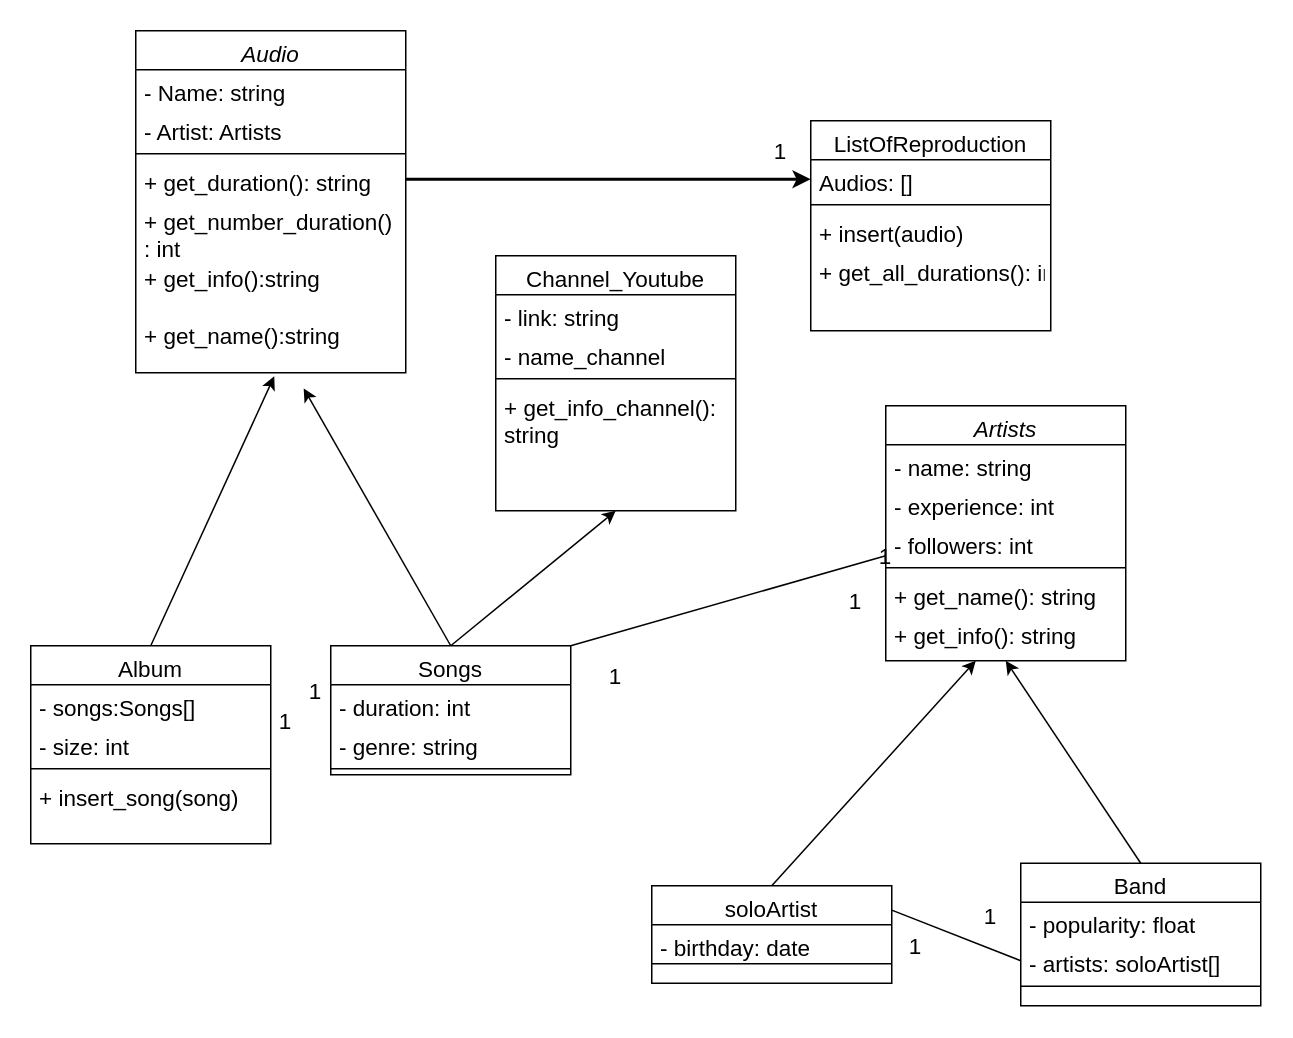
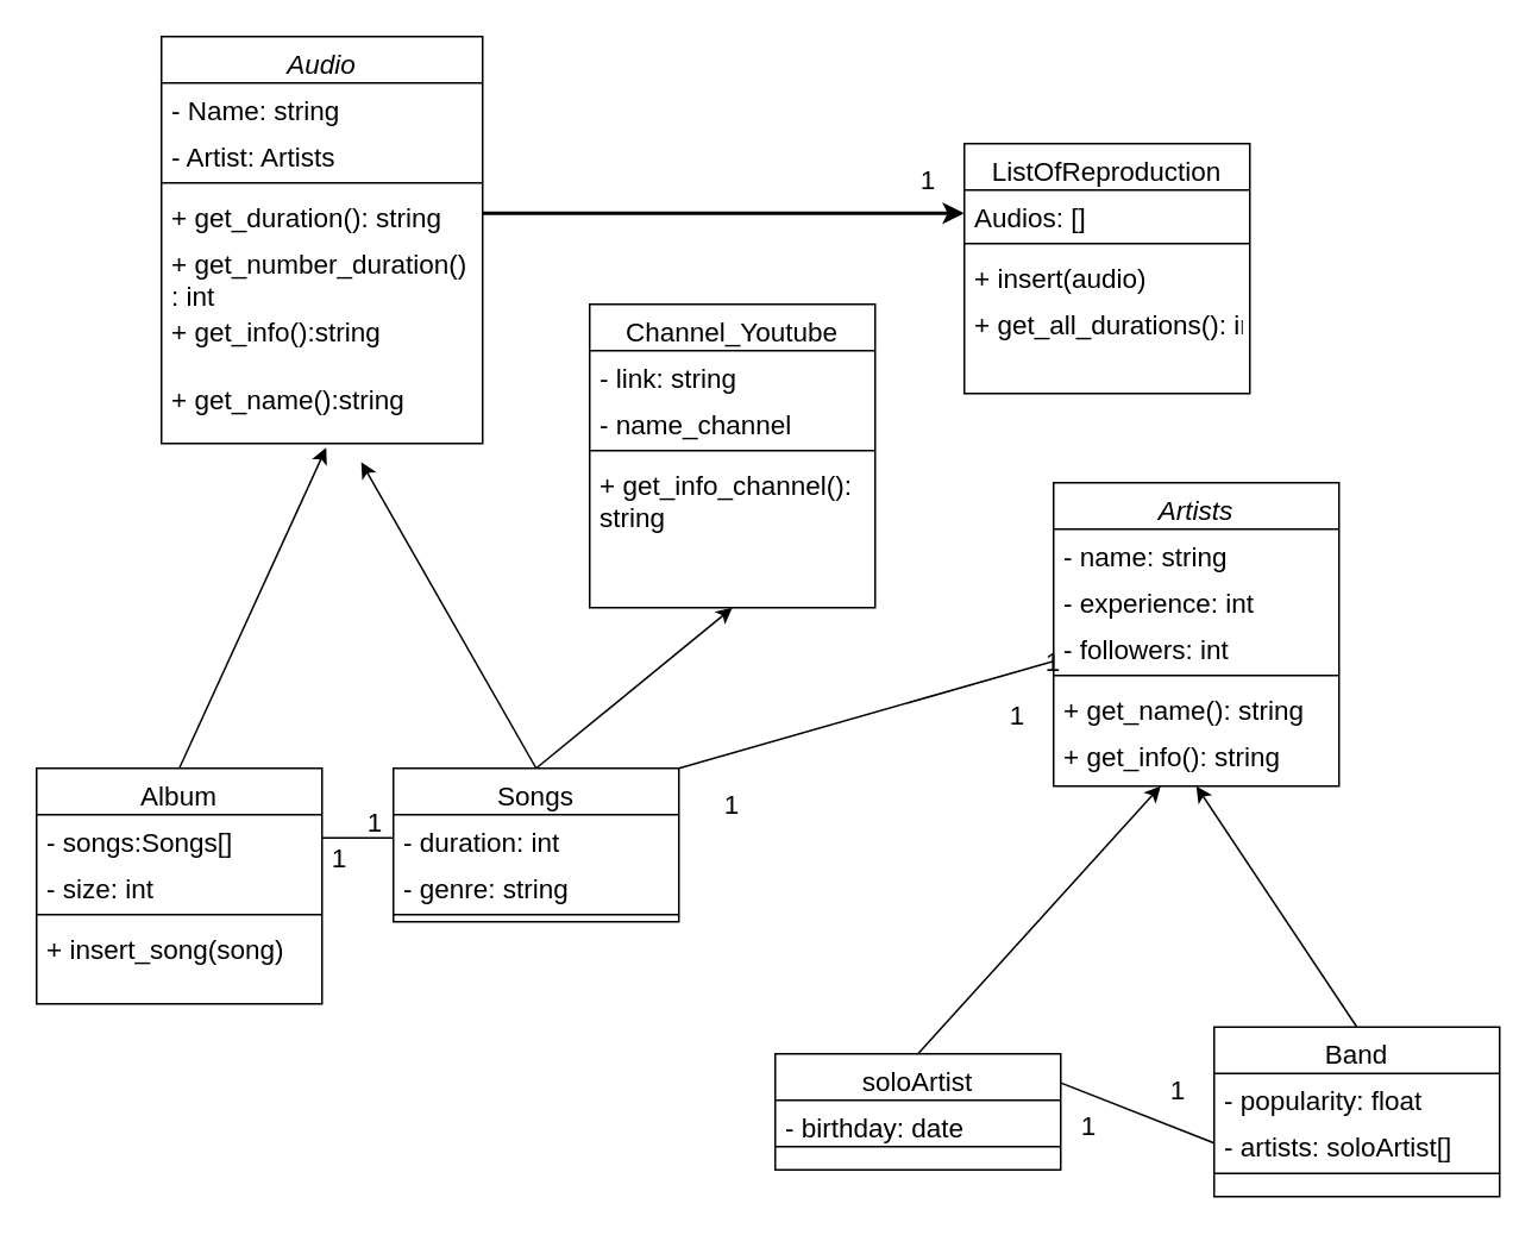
  <mxCell id="0" />
  <mxCell id="1" parent="0" />
  <mxCell id="2" value="Audio" style="swimlane;fontStyle=2;align=center;verticalAlign=top;childLayout=stackLayout;horizontal=1;startSize=26;horizontalStack=0;resizeParent=1;resizeLast=0;collapsible=1;marginBottom=0;rounded=0;shadow=0;strokeWidth=1;fontSize=15;" parent="1" vertex="1"><mxGeometry x="90" y="20" width="180" height="228" as="geometry"><mxRectangle x="230" y="140" width="160" height="26" as="alternateBounds" /></mxGeometry></mxCell>
  <mxCell id="3" value="- Name: string" style="text;align=left;verticalAlign=top;spacingLeft=4;spacingRight=4;overflow=hidden;rotatable=0;points=[[0,0.5],[1,0.5]];portConstraint=eastwest;fontSize=15;" parent="2" vertex="1"><mxGeometry y="26" width="180" height="26" as="geometry" /></mxCell>
  <mxCell id="4" value="- Artist: Artists" style="text;align=left;verticalAlign=top;spacingLeft=4;spacingRight=4;overflow=hidden;rotatable=0;points=[[0,0.5],[1,0.5]];portConstraint=eastwest;rounded=0;shadow=0;html=0;fontSize=15;" parent="2" vertex="1"><mxGeometry y="52" width="180" height="26" as="geometry" /></mxCell>
  <mxCell id="5" value="" style="line;html=1;strokeWidth=1;align=left;verticalAlign=middle;spacingTop=-1;spacingLeft=3;spacingRight=3;rotatable=0;labelPosition=right;points=[];portConstraint=eastwest;fontSize=15;" parent="2" vertex="1"><mxGeometry y="78" width="180" height="8" as="geometry" /></mxCell>
  <mxCell id="6" value="+ get_duration(): string" style="text;align=left;verticalAlign=top;spacingLeft=4;spacingRight=4;overflow=hidden;rotatable=0;points=[[0,0.5],[1,0.5]];portConstraint=eastwest;fontSize=15;" parent="2" vertex="1"><mxGeometry y="86" width="180" height="26" as="geometry" /></mxCell>
  <mxCell id="7" value="+ get_number_duration()&#10;: int" style="text;align=left;verticalAlign=top;spacingLeft=4;spacingRight=4;overflow=hidden;rotatable=0;points=[[0,0.5],[1,0.5]];portConstraint=eastwest;fontSize=15;" vertex="1" parent="2"><mxGeometry y="112" width="180" height="38" as="geometry" /></mxCell>
  <mxCell id="8" value="+ get_info():string" style="text;align=left;verticalAlign=top;spacingLeft=4;spacingRight=4;overflow=hidden;rotatable=0;points=[[0,0.5],[1,0.5]];portConstraint=eastwest;fontSize=15;" vertex="1" parent="2"><mxGeometry y="150" width="180" height="38" as="geometry" /></mxCell>
  <mxCell id="9" value="+ get_name():string" style="text;align=left;verticalAlign=top;spacingLeft=4;spacingRight=4;overflow=hidden;rotatable=0;points=[[0,0.5],[1,0.5]];portConstraint=eastwest;fontSize=15;" vertex="1" parent="2"><mxGeometry y="188" width="180" height="38" as="geometry" /></mxCell>
  <mxCell id="10" value="Album" style="swimlane;fontStyle=0;align=center;verticalAlign=top;childLayout=stackLayout;horizontal=1;startSize=26;horizontalStack=0;resizeParent=1;resizeLast=0;collapsible=1;marginBottom=0;rounded=0;shadow=0;strokeWidth=1;fontSize=15;" parent="1" vertex="1"><mxGeometry y="430" width="160" height="132" as="geometry" x="20"><mxRectangle x="130" y="380" width="160" height="26" as="alternateBounds" /></mxGeometry></mxCell>
  <mxCell id="11" value="- songs:Songs[]" style="text;align=left;verticalAlign=top;spacingLeft=4;spacingRight=4;overflow=hidden;rotatable=0;points=[[0,0.5],[1,0.5]];portConstraint=eastwest;fontSize=15;" parent="10" vertex="1"><mxGeometry y="26" width="160" height="26" as="geometry" /></mxCell>
  <mxCell id="12" value="- size: int" style="text;align=left;verticalAlign=top;spacingLeft=4;spacingRight=4;overflow=hidden;rotatable=0;points=[[0,0.5],[1,0.5]];portConstraint=eastwest;rounded=0;shadow=0;html=0;fontSize=15;" parent="10" vertex="1"><mxGeometry y="52" width="160" height="26" as="geometry" /></mxCell>
  <mxCell id="13" value="" style="line;html=1;strokeWidth=1;align=left;verticalAlign=middle;spacingTop=-1;spacingLeft=3;spacingRight=3;rotatable=0;labelPosition=right;points=[];portConstraint=eastwest;fontSize=15;" parent="10" vertex="1"><mxGeometry y="78" width="160" height="8" as="geometry" /></mxCell>
  <mxCell id="14" value="+ insert_song(song)" style="text;align=left;verticalAlign=top;spacingLeft=4;spacingRight=4;overflow=hidden;rotatable=0;points=[[0,0.5],[1,0.5]];portConstraint=eastwest;fontStyle=0;fontSize=15;" parent="10" vertex="1"><mxGeometry y="86" width="160" height="26" as="geometry" /></mxCell>
  <mxCell id="15" value="Songs" style="swimlane;fontStyle=0;align=center;verticalAlign=top;childLayout=stackLayout;horizontal=1;startSize=26;horizontalStack=0;resizeParent=1;resizeLast=0;collapsible=1;marginBottom=0;rounded=0;shadow=0;strokeWidth=1;fontSize=15;" parent="1" vertex="1"><mxGeometry x="220" y="430" width="160" height="86" as="geometry"><mxRectangle x="340" y="380" width="170" height="26" as="alternateBounds" /></mxGeometry></mxCell>
  <mxCell id="16" value="- duration: int" style="text;align=left;verticalAlign=top;spacingLeft=4;spacingRight=4;overflow=hidden;rotatable=0;points=[[0,0.5],[1,0.5]];portConstraint=eastwest;fontSize=15;" parent="15" vertex="1"><mxGeometry y="26" width="160" height="26" as="geometry" /></mxCell>
  <mxCell id="17" value="- genre: string" style="text;align=left;verticalAlign=top;spacingLeft=4;spacingRight=4;overflow=hidden;rotatable=0;points=[[0,0.5],[1,0.5]];portConstraint=eastwest;fontSize=15;" vertex="1" parent="15"><mxGeometry y="52" width="160" height="26" as="geometry" /></mxCell>
  <mxCell id="18" value="" style="line;html=1;strokeWidth=1;align=left;verticalAlign=middle;spacingTop=-1;spacingLeft=3;spacingRight=3;rotatable=0;labelPosition=right;points=[];portConstraint=eastwest;fontSize=15;" parent="15" vertex="1"><mxGeometry y="78" width="160" height="8" as="geometry" /></mxCell>
  <mxCell id="19" value="ListOfReproduction" style="swimlane;fontStyle=0;align=center;verticalAlign=top;childLayout=stackLayout;horizontal=1;startSize=26;horizontalStack=0;resizeParent=1;resizeLast=0;collapsible=1;marginBottom=0;rounded=0;shadow=0;strokeWidth=1;fontSize=15;" parent="1" vertex="1"><mxGeometry x="540" y="80" width="160" height="140" as="geometry"><mxRectangle x="550" y="140" width="160" height="26" as="alternateBounds" /></mxGeometry></mxCell>
  <mxCell id="20" value="Audios: []" style="text;align=left;verticalAlign=top;spacingLeft=4;spacingRight=4;overflow=hidden;rotatable=0;points=[[0,0.5],[1,0.5]];portConstraint=eastwest;fontSize=15;" parent="19" vertex="1"><mxGeometry y="26" width="160" height="26" as="geometry" /></mxCell>
  <mxCell id="21" value="" style="line;html=1;strokeWidth=1;align=left;verticalAlign=middle;spacingTop=-1;spacingLeft=3;spacingRight=3;rotatable=0;labelPosition=right;points=[];portConstraint=eastwest;fontSize=15;" parent="19" vertex="1"><mxGeometry y="52" width="160" height="8" as="geometry" /></mxCell>
  <mxCell id="22" value="+ insert(audio)" style="text;align=left;verticalAlign=top;spacingLeft=4;spacingRight=4;overflow=hidden;rotatable=0;points=[[0,0.5],[1,0.5]];portConstraint=eastwest;fontSize=15;" parent="19" vertex="1"><mxGeometry y="60" width="160" height="26" as="geometry" /></mxCell>
  <mxCell id="23" value="+ get_all_durations(): int" style="text;align=left;verticalAlign=top;spacingLeft=4;spacingRight=4;overflow=hidden;rotatable=0;points=[[0,0.5],[1,0.5]];portConstraint=eastwest;fontSize=15;" parent="19" vertex="1"><mxGeometry y="86" width="160" height="26" as="geometry" /></mxCell>
  <mxCell id="24" value="Artists" style="swimlane;fontStyle=2;align=center;verticalAlign=top;childLayout=stackLayout;horizontal=1;startSize=26;horizontalStack=0;resizeParent=1;resizeLast=0;collapsible=1;marginBottom=0;rounded=0;shadow=0;strokeWidth=1;fontSize=15;" parent="1" vertex="1"><mxGeometry x="590" y="270" width="160" height="170" as="geometry"><mxRectangle x="230" y="140" width="160" height="26" as="alternateBounds" /></mxGeometry></mxCell>
  <mxCell id="25" value="- name: string" style="text;align=left;verticalAlign=top;spacingLeft=4;spacingRight=4;overflow=hidden;rotatable=0;points=[[0,0.5],[1,0.5]];portConstraint=eastwest;fontSize=15;" parent="24" vertex="1"><mxGeometry y="26" width="160" height="26" as="geometry" /></mxCell>
  <mxCell id="26" value="- experience: int" style="text;align=left;verticalAlign=top;spacingLeft=4;spacingRight=4;overflow=hidden;rotatable=0;points=[[0,0.5],[1,0.5]];portConstraint=eastwest;rounded=0;shadow=0;html=0;fontSize=15;" parent="24" vertex="1"><mxGeometry y="52" width="160" height="26" as="geometry" /></mxCell>
  <mxCell id="27" value="- followers: int" style="text;align=left;verticalAlign=top;spacingLeft=4;spacingRight=4;overflow=hidden;rotatable=0;points=[[0,0.5],[1,0.5]];portConstraint=eastwest;rounded=0;shadow=0;html=0;fontSize=15;" parent="24" vertex="1"><mxGeometry y="78" width="160" height="26" as="geometry" /></mxCell>
  <mxCell id="28" value="" style="line;html=1;strokeWidth=1;align=left;verticalAlign=middle;spacingTop=-1;spacingLeft=3;spacingRight=3;rotatable=0;labelPosition=right;points=[];portConstraint=eastwest;fontSize=15;" parent="24" vertex="1"><mxGeometry y="104" width="160" height="8" as="geometry" /></mxCell>
  <mxCell id="29" value="+ get_name(): string" style="text;align=left;verticalAlign=top;spacingLeft=4;spacingRight=4;overflow=hidden;rotatable=0;points=[[0,0.5],[1,0.5]];portConstraint=eastwest;fontSize=15;" parent="24" vertex="1"><mxGeometry y="112" width="160" height="26" as="geometry" /></mxCell>
  <mxCell id="30" value="+ get_info(): string" style="text;align=left;verticalAlign=top;spacingLeft=4;spacingRight=4;overflow=hidden;rotatable=0;points=[[0,0.5],[1,0.5]];portConstraint=eastwest;fontSize=15;" vertex="1" parent="24"><mxGeometry y="138" width="160" height="26" as="geometry" /></mxCell>
  <mxCell id="31" value="soloArtist" style="swimlane;fontStyle=0;align=center;verticalAlign=top;childLayout=stackLayout;horizontal=1;startSize=26;horizontalStack=0;resizeParent=1;resizeLast=0;collapsible=1;marginBottom=0;rounded=0;shadow=0;strokeWidth=1;fontSize=15;" parent="1" vertex="1"><mxGeometry x="434" y="590" width="160" height="65" as="geometry"><mxRectangle x="130" y="380" width="160" height="26" as="alternateBounds" /></mxGeometry></mxCell>
  <mxCell id="32" value="- birthday: date" style="text;align=left;verticalAlign=top;spacingLeft=4;spacingRight=4;overflow=hidden;rotatable=0;points=[[0,0.5],[1,0.5]];portConstraint=eastwest;fontSize=15;" parent="31" vertex="1"><mxGeometry y="26" width="160" height="22" as="geometry" /></mxCell>
  <mxCell id="33" value="" style="line;html=1;strokeWidth=1;align=left;verticalAlign=middle;spacingTop=-1;spacingLeft=3;spacingRight=3;rotatable=0;labelPosition=right;points=[];portConstraint=eastwest;fontSize=15;" parent="31" vertex="1"><mxGeometry y="48" width="160" height="8" as="geometry" /></mxCell>
  <mxCell id="34" value="Band" style="swimlane;fontStyle=0;align=center;verticalAlign=top;childLayout=stackLayout;horizontal=1;startSize=26;horizontalStack=0;resizeParent=1;resizeLast=0;collapsible=1;marginBottom=0;rounded=0;shadow=0;strokeWidth=1;fontSize=15;" parent="1" vertex="1"><mxGeometry x="680" y="575" width="160" height="95" as="geometry"><mxRectangle x="340" y="380" width="170" height="26" as="alternateBounds" /></mxGeometry></mxCell>
  <mxCell id="35" value="- popularity: float" style="text;align=left;verticalAlign=top;spacingLeft=4;spacingRight=4;overflow=hidden;rotatable=0;points=[[0,0.5],[1,0.5]];portConstraint=eastwest;fontSize=15;" parent="34" vertex="1"><mxGeometry y="26" width="160" height="26" as="geometry" /></mxCell>
  <mxCell id="36" value="- artists: soloArtist[]" style="text;align=left;verticalAlign=top;spacingLeft=4;spacingRight=4;overflow=hidden;rotatable=0;points=[[0,0.5],[1,0.5]];portConstraint=eastwest;fontSize=15;" vertex="1" parent="34"><mxGeometry y="52" width="160" height="26" as="geometry" /></mxCell>
  <mxCell id="37" value="" style="line;html=1;strokeWidth=1;align=left;verticalAlign=middle;spacingTop=-1;spacingLeft=3;spacingRight=3;rotatable=0;labelPosition=right;points=[];portConstraint=eastwest;fontSize=15;" parent="34" vertex="1"><mxGeometry y="78" width="160" height="8" as="geometry" /></mxCell>
  <mxCell id="38" value="" style="endArrow=classic;html=1;exitX=0.5;exitY=0;exitDx=0;exitDy=0;fontSize=15;entryX=0.513;entryY=1.114;entryDx=0;entryDy=0;entryPerimeter=0;" parent="1" source="10" edge="1" target="9"><mxGeometry width="50" height="50" relative="1" as="geometry"><mxPoint x="500" y="350" as="sourcePoint" /><mxPoint x="310" y="250" as="targetPoint" /></mxGeometry></mxCell>
  <mxCell id="39" value="" style="endArrow=classic;html=1;exitX=0.5;exitY=0;exitDx=0;exitDy=0;fontSize=15;entryX=0.622;entryY=1.327;entryDx=0;entryDy=0;entryPerimeter=0;" parent="1" source="15" edge="1" target="9"><mxGeometry width="50" height="50" relative="1" as="geometry"><mxPoint x="230" y="360" as="sourcePoint" /><mxPoint x="280" y="250" as="targetPoint" /></mxGeometry></mxCell>
  <mxCell id="40" value="" style="endArrow=classic;html=1;exitX=1;exitY=0.5;exitDx=0;exitDy=0;entryX=0;entryY=0.5;entryDx=0;entryDy=0;strokeWidth=2;fontSize=15;" parent="1" source="6" target="20" edge="1"><mxGeometry width="50" height="50" relative="1" as="geometry"><mxPoint x="480" y="260" as="sourcePoint" /><mxPoint x="530" y="210" as="targetPoint" /></mxGeometry></mxCell>
  <mxCell id="41" value="" style="endArrow=classic;html=1;exitX=0.5;exitY=0;exitDx=0;exitDy=0;fontSize=15;" parent="1" source="34" edge="1"><mxGeometry width="50" height="50" relative="1" as="geometry"><mxPoint x="770" y="620" as="sourcePoint" /><mxPoint x="670" y="440" as="targetPoint" /></mxGeometry></mxCell>
  <mxCell id="42" value="" style="endArrow=classic;html=1;exitX=0.5;exitY=0;exitDx=0;exitDy=0;fontSize=15;" parent="1" source="31" edge="1"><mxGeometry width="50" height="50" relative="1" as="geometry"><mxPoint x="420" y="370" as="sourcePoint" /><mxPoint x="650" y="440" as="targetPoint" /></mxGeometry></mxCell>
  <mxCell id="43" value="" style="endArrow=none;html=1;exitX=1;exitY=0;exitDx=0;exitDy=0;entryX=0.25;entryY=0;entryDx=0;entryDy=0;fontSize=15;" parent="1" source="15" edge="1"><mxGeometry width="50" height="50" relative="1" as="geometry"><mxPoint x="280" y="360" as="sourcePoint" /><mxPoint x="590" y="370" as="targetPoint" /></mxGeometry></mxCell>
  <mxCell id="44" value="1" style="text;html=1;strokeColor=none;fillColor=none;align=center;verticalAlign=middle;whiteSpace=wrap;rounded=0;fontSize=15;" parent="1" vertex="1"><mxGeometry x="570" y="360" width="40" height="20" as="geometry" /></mxCell>
  <mxCell id="45" value="1" style="text;html=1;strokeColor=none;fillColor=none;align=center;verticalAlign=middle;whiteSpace=wrap;rounded=0;fontSize=15;" parent="1" vertex="1"><mxGeometry x="390" y="440" width="40" height="20" as="geometry" /></mxCell>
  <mxCell id="46" value="1" style="text;html=1;strokeColor=none;fillColor=none;align=center;verticalAlign=middle;whiteSpace=wrap;rounded=0;fontSize=15;" parent="1" vertex="1"><mxGeometry x="500" y="90" width="40" height="20" as="geometry" /></mxCell>
  <mxCell id="47" value="Channel_Youtube" style="swimlane;fontStyle=0;align=center;verticalAlign=top;childLayout=stackLayout;horizontal=1;startSize=26;horizontalStack=0;resizeParent=1;resizeLast=0;collapsible=1;marginBottom=0;rounded=0;shadow=0;strokeWidth=1;fontSize=15;" vertex="1" parent="1"><mxGeometry x="330" y="170" width="160" height="170" as="geometry"><mxRectangle x="130" y="380" width="160" height="26" as="alternateBounds" /></mxGeometry></mxCell>
  <mxCell id="48" value="- link: string" style="text;align=left;verticalAlign=top;spacingLeft=4;spacingRight=4;overflow=hidden;rotatable=0;points=[[0,0.5],[1,0.5]];portConstraint=eastwest;fontSize=15;" vertex="1" parent="47"><mxGeometry y="26" width="160" height="26" as="geometry" /></mxCell>
  <mxCell id="49" value="- name_channel" style="text;align=left;verticalAlign=top;spacingLeft=4;spacingRight=4;overflow=hidden;rotatable=0;points=[[0,0.5],[1,0.5]];portConstraint=eastwest;rounded=0;shadow=0;html=0;fontSize=15;" vertex="1" parent="47"><mxGeometry y="52" width="160" height="26" as="geometry" /></mxCell>
  <mxCell id="50" value="" style="line;html=1;strokeWidth=1;align=left;verticalAlign=middle;spacingTop=-1;spacingLeft=3;spacingRight=3;rotatable=0;labelPosition=right;points=[];portConstraint=eastwest;fontSize=15;" vertex="1" parent="47"><mxGeometry y="78" width="160" height="8" as="geometry" /></mxCell>
  <mxCell id="51" value="+ get_info_channel():&#10;string" style="text;align=left;verticalAlign=top;spacingLeft=4;spacingRight=4;overflow=hidden;rotatable=0;points=[[0,0.5],[1,0.5]];portConstraint=eastwest;fontStyle=0;fontSize=15;" vertex="1" parent="47"><mxGeometry y="86" width="160" height="44" as="geometry" /></mxCell>
  <mxCell id="52" value="" style="endArrow=classic;html=1;exitX=0.5;exitY=0;exitDx=0;exitDy=0;fontSize=15;" edge="1" parent="1" source="15"><mxGeometry width="50" height="50" relative="1" as="geometry"><mxPoint x="310" y="440" as="sourcePoint" /><mxPoint x="410" y="340" as="targetPoint" /></mxGeometry></mxCell>
  <mxCell id="53" value="1" style="text;html=1;strokeColor=none;fillColor=none;align=center;verticalAlign=middle;whiteSpace=wrap;rounded=0;fontSize=15;" vertex="1" parent="1"><mxGeometry x="550" y="390" width="40" height="20" as="geometry" /></mxCell>
+ <mxCell id="54" value="" style="endArrow=none;html=1;exitX=1;exitY=0.5;exitDx=0;exitDy=0;entryX=0;entryY=0.5;entryDx=0;entryDy=0;fontSize=15;" edge="1" parent="1" source="11" target="16"><mxGeometry width="50" height="50" relative="1" as="geometry"><mxPoint x="100" y="576" as="sourcePoint" /><mxPoint x="310" y="516" as="targetPoint" /></mxGeometry></mxCell>
  <mxCell id="55" value="1" style="text;html=1;strokeColor=none;fillColor=none;align=center;verticalAlign=middle;whiteSpace=wrap;rounded=0;fontSize=15;" vertex="1" parent="1"><mxGeometry x="190" y="450" width="40" height="20" as="geometry" /></mxCell>
  <mxCell id="56" value="1" style="text;html=1;strokeColor=none;fillColor=none;align=center;verticalAlign=middle;whiteSpace=wrap;rounded=0;fontSize=15;" vertex="1" parent="1"><mxGeometry x="110" y="470" width="160" height="20" as="geometry" /></mxCell>
  <mxCell id="57" value="" style="endArrow=none;html=1;exitX=1;exitY=0.25;exitDx=0;exitDy=0;entryX=0.25;entryY=0;entryDx=0;entryDy=0;fontSize=15;" edge="1" parent="1" source="31"><mxGeometry width="50" height="50" relative="1" as="geometry"><mxPoint x="470" y="700" as="sourcePoint" /><mxPoint x="680" y="640" as="targetPoint" /></mxGeometry></mxCell>
  <mxCell id="58" value="1" style="text;html=1;strokeColor=none;fillColor=none;align=center;verticalAlign=middle;whiteSpace=wrap;rounded=0;fontSize=15;" vertex="1" parent="1"><mxGeometry x="590" y="620" width="40" height="20" as="geometry" /></mxCell>
  <mxCell id="59" value="1" style="text;html=1;strokeColor=none;fillColor=none;align=center;verticalAlign=middle;whiteSpace=wrap;rounded=0;fontSize=15;" vertex="1" parent="1"><mxGeometry x="640" y="600" width="40" height="20" as="geometry" /></mxCell>
